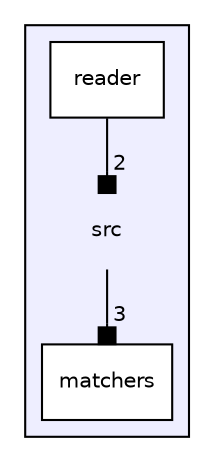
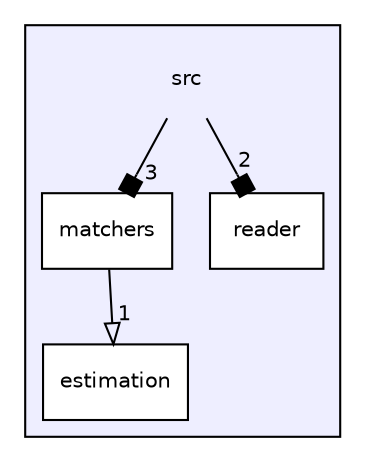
  digraph {
    compound=true
    node [fontname=Helvetica fontsize=10 shape=box color=black fillcolor=white style=filled]
    edge [arrowhead=box labeldistance=1.5 labelfontname=Helvetica labelfontsize=10]
    n1 [label=src shape=plaintext color="" fillcolor="" style=""]
+   n2 [label=estimation]
    n3 [label=matchers]
    n4 [label=reader]
    subgraph cluster_1 {
      bgcolor="#eeeeff"
      pencolor=black
      n1
+     n2
      n3
      n4
    }
    n1 -> n3 [headlabel=3]
-   n4 -> n1 [headlabel=2]
+   n1 -> n4 [headlabel=2]
+   n3 -> n2 [arrowhead=onormal headlabel=1]
  }
